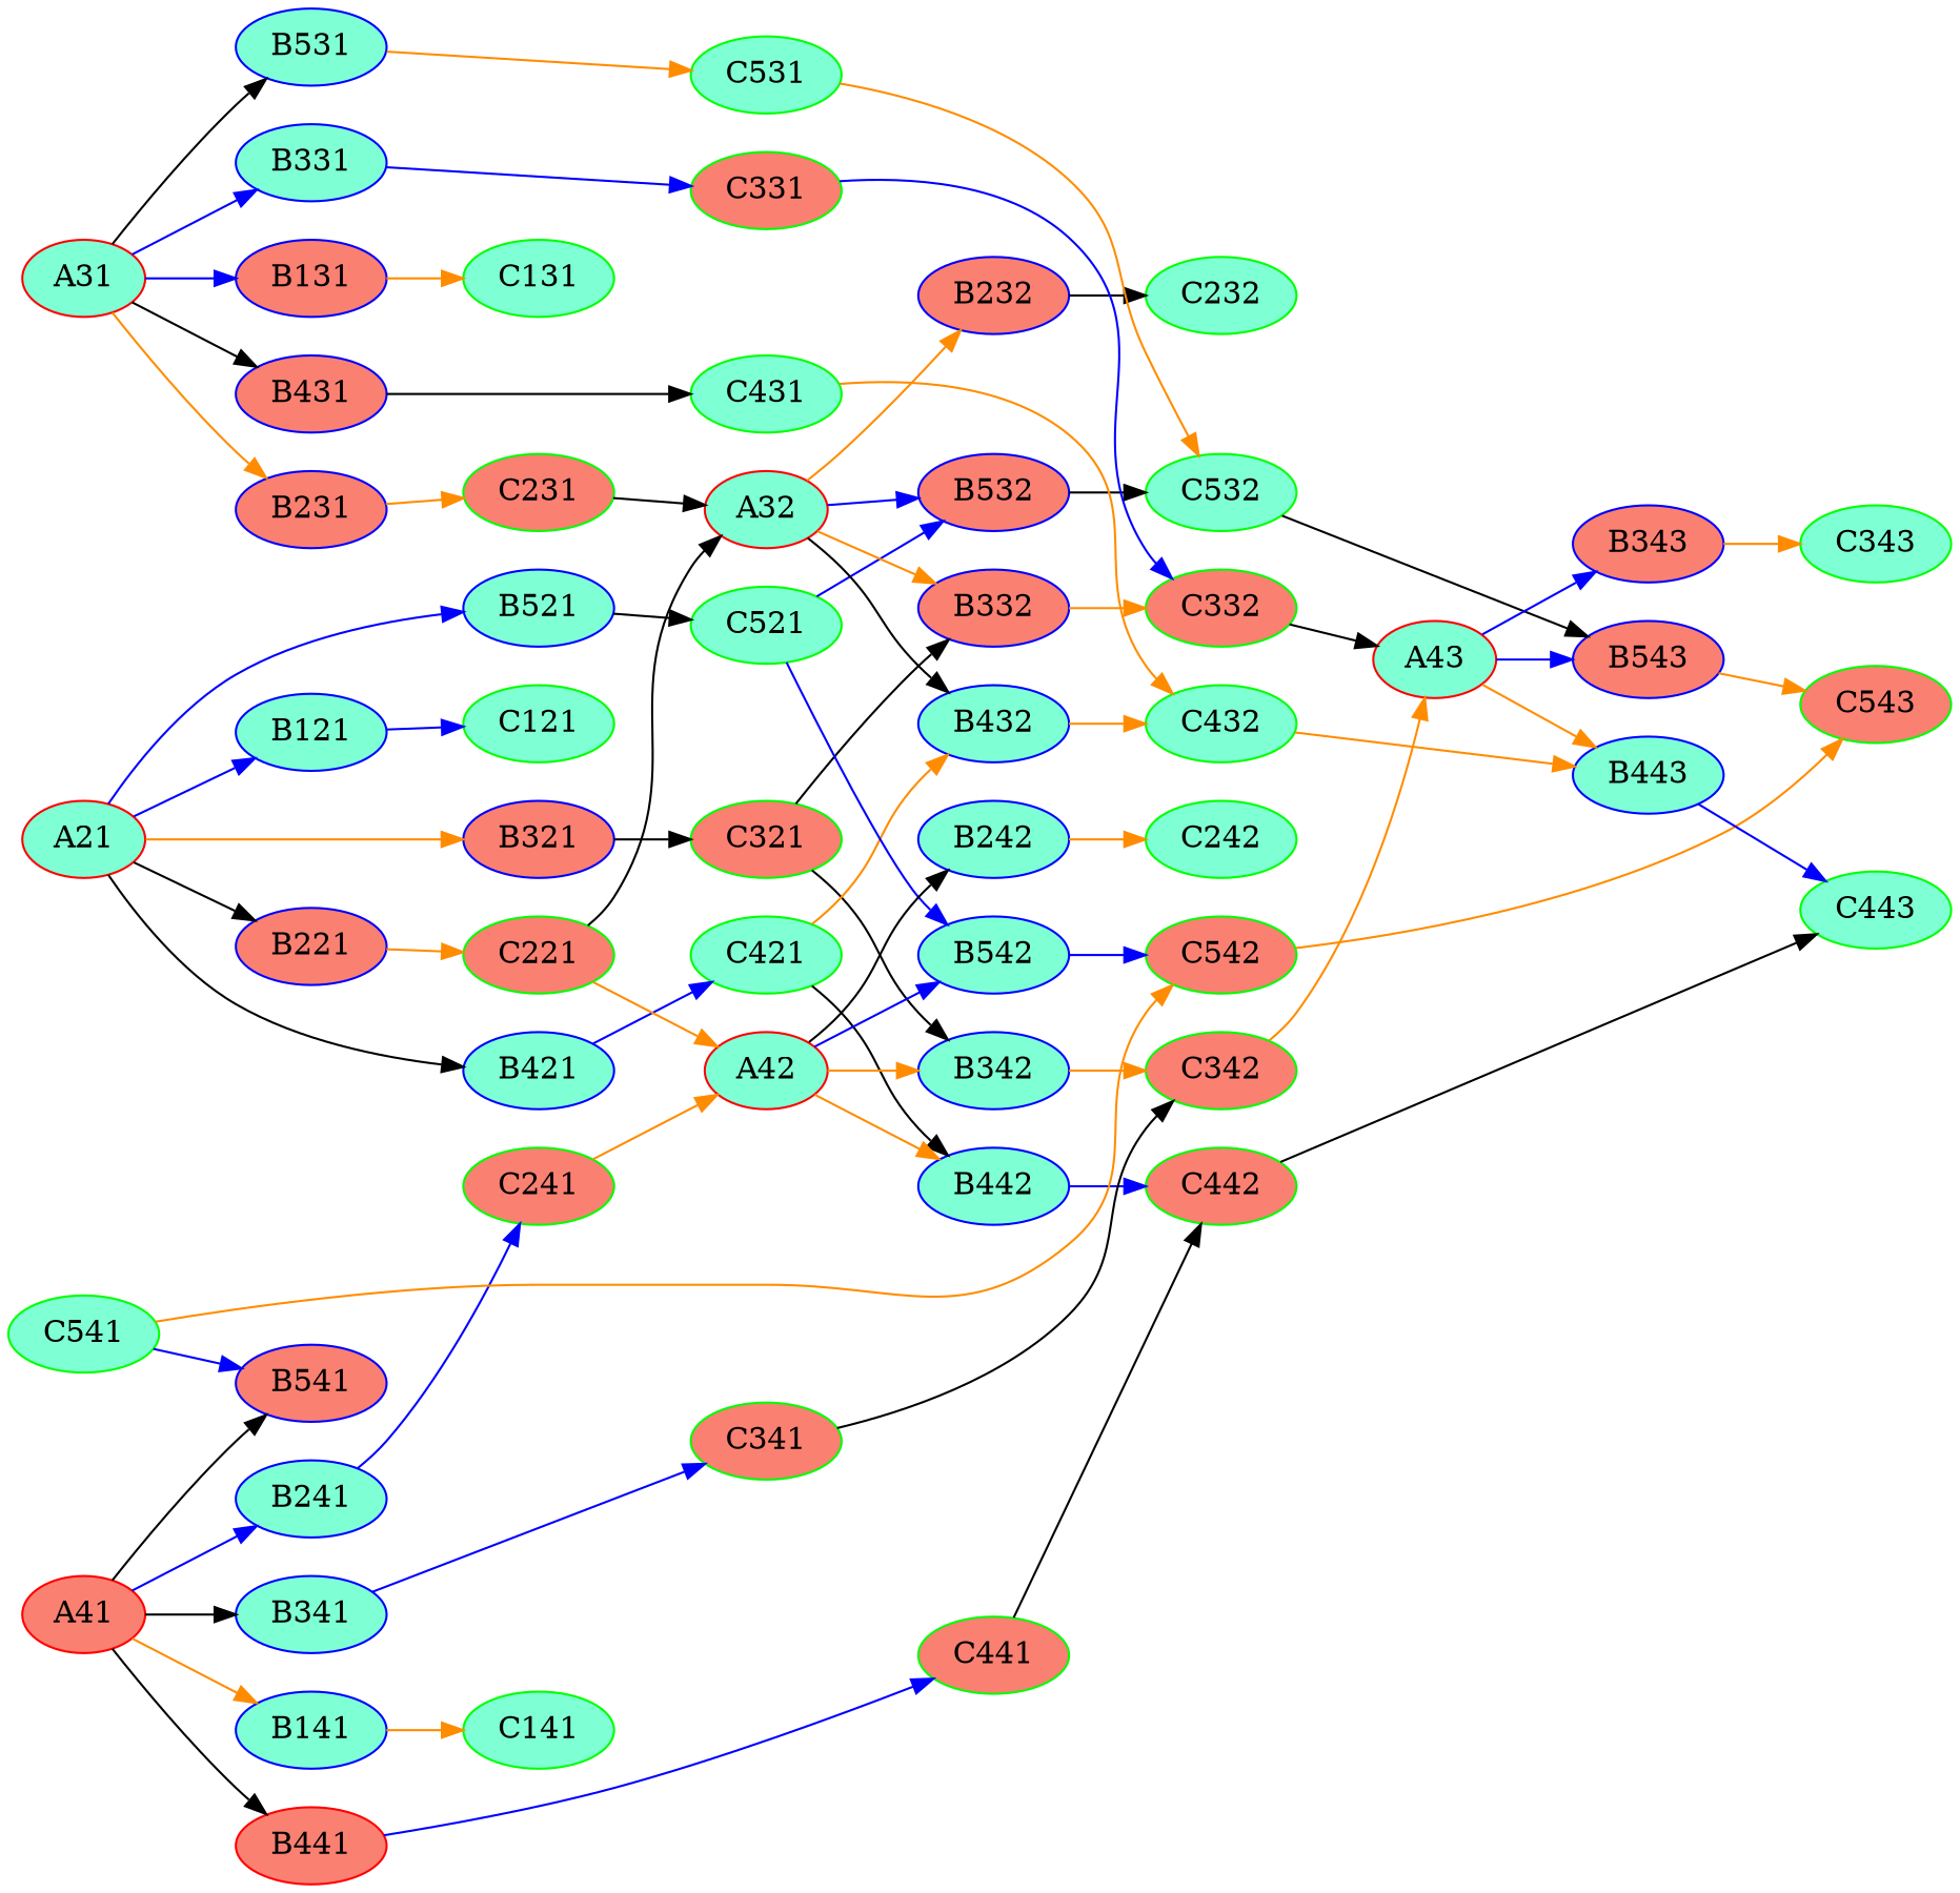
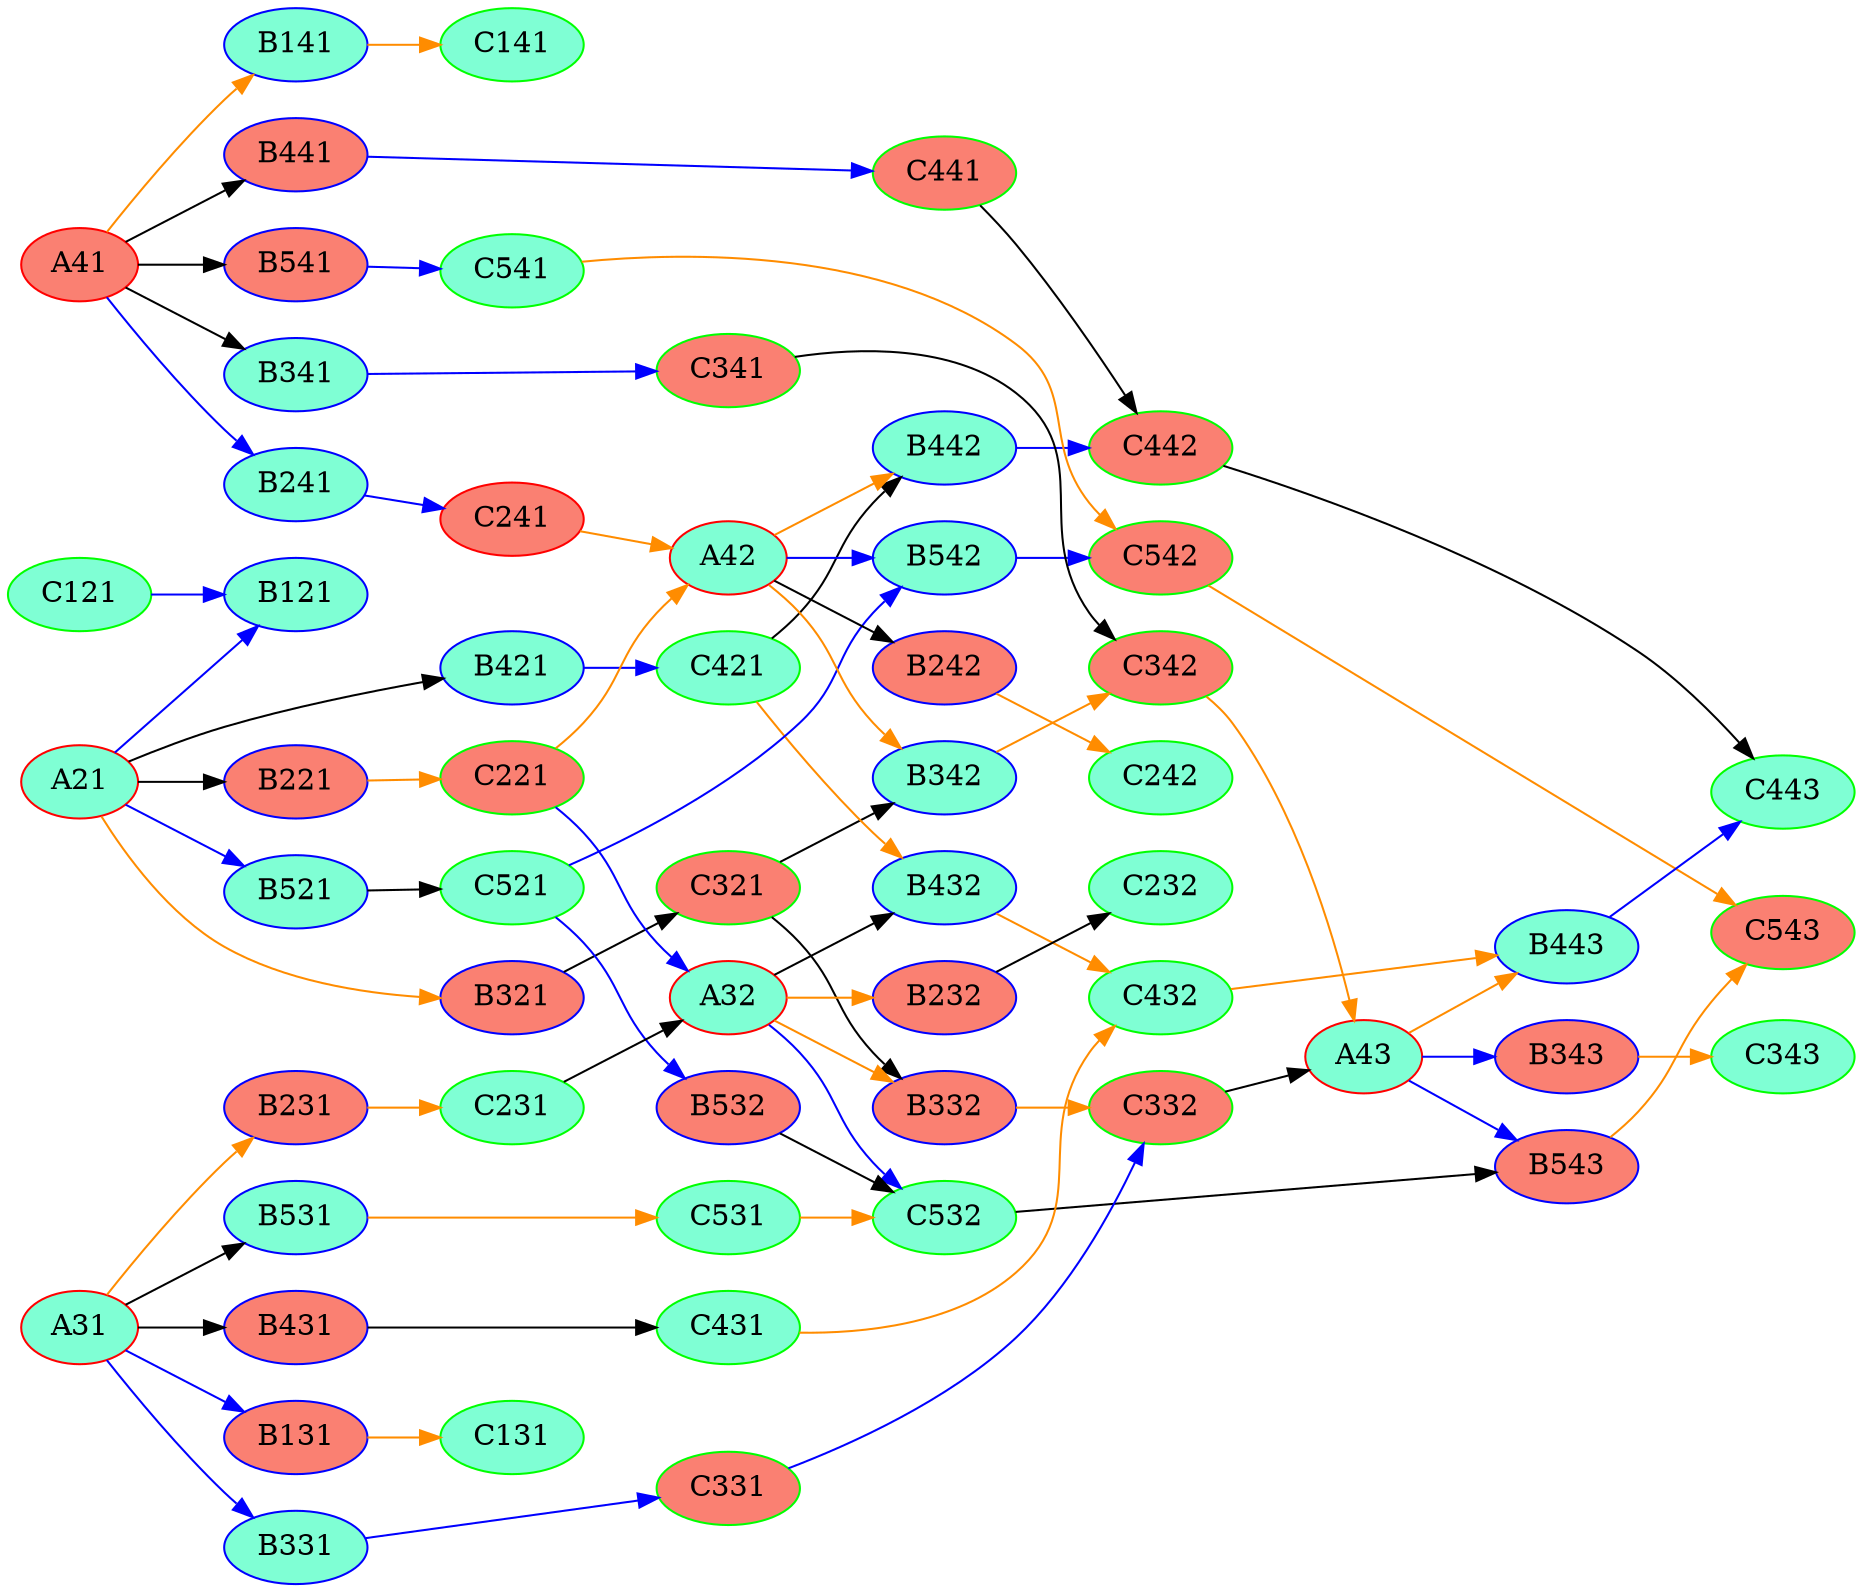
  digraph {
    rankdir=LR
    node [color=blue fillcolor=aquamarine style=filled]
    edge [color=darkorange]
    A21 [color=red]
    B121
    B221 [fillcolor=salmon]
    B321 [fillcolor=salmon]
    B421
    B521
    C121 [color=green]
    C221 [color=green fillcolor=salmon]
    C321 [color=green fillcolor=salmon]
    C421 [color=green]
    C521 [color=green]
    A32 [color=red]
    A42 [color=red]
    B332 [fillcolor=salmon]
    B432
    B532 [fillcolor=salmon]
    B232 [fillcolor=salmon]
    B342
    B442
    B542
-   B242
+   B242 [fillcolor=salmon]
    C332 [color=green fillcolor=salmon]
    C342 [color=green fillcolor=salmon]
    C432 [color=green]
    C442 [color=green fillcolor=salmon]
    C532 [color=green]
    C542 [color=green fillcolor=salmon]
    A31 [color=red]
    B131 [fillcolor=salmon]
    B231 [fillcolor=salmon]
    B331
    B431 [fillcolor=salmon]
    B531
    C131 [color=green]
-   C231 [color=green fillcolor=salmon]
+   C231 [color=green]
    C331 [color=green fillcolor=salmon]
    C431 [color=green]
    C531 [color=green]
    A43 [color=red]
    B443
    B543 [fillcolor=salmon]
    A41 [color=red fillcolor=salmon]
    B141
    B241
    B341
-   B441 [color=red fillcolor=salmon]
+   B441 [fillcolor=salmon]
    B541 [fillcolor=salmon]
    C141 [color=green]
-   C241 [color=green fillcolor=salmon]
+   C241 [color=red fillcolor=salmon]
    C341 [color=green fillcolor=salmon]
    C441 [color=green fillcolor=salmon]
    C541 [color=green]
    C443 [color=green]
    C543 [color=green fillcolor=salmon]
    C232 [color=green]
    B343 [fillcolor=salmon]
    C242 [color=green]
    C343 [color=green]
    A21 -> B121 [color=blue]
    A21 -> B221 [color=black]
    A21 -> B321
    A21 -> B421 [color=black]
    A21 -> B521 [color=blue]
-   B121 -> C121 [color=blue]
+   C121 -> B121 [color=blue]
    B221 -> C221
    B321 -> C321 [color=black]
    B421 -> C421 [color=blue]
    B521 -> C521 [color=black]
-   C221 -> A32 [color=black]
+   C221 -> A32 [color=blue]
    C221 -> A42
    C321 -> B332 [color=black]
    C321 -> B342 [color=black]
    C421 -> B432
    C421 -> B442 [color=black]
    C521 -> B532 [color=blue]
    C521 -> B542 [color=blue]
    A32 -> B332
    A32 -> B432 [color=black]
-   A32 -> B532 [color=blue]
+   A32 -> C532 [color=blue]
    A32 -> B232
    A42 -> B342
    A42 -> B442
    A42 -> B542 [color=blue]
    A42 -> B242 [color=black]
    B332 -> C332
    B432 -> C432
    B532 -> C532 [color=black]
    B232 -> C232 [color=black]
    B342 -> C342
    B442 -> C442 [color=blue]
    B542 -> C542 [color=blue]
    B242 -> C242
    C332 -> A43 [color=black]
    C342 -> A43
    C432 -> B443
    C442 -> C443 [color=black]
    C532 -> B543 [color=black]
    C542 -> C543
    A31 -> B131 [color=blue]
    A31 -> B231
    A31 -> B331 [color=blue]
    A31 -> B431 [color=black]
    A31 -> B531 [color=black]
    B131 -> C131
    B231 -> C231
    B331 -> C331 [color=blue]
    B431 -> C431 [color=black]
    B531 -> C531
    C231 -> A32 [color=black]
    C331 -> C332 [color=blue]
    C431 -> C432
    C531 -> C532
    A43 -> B443
    A43 -> B543 [color=blue]
    A43 -> B343 [color=blue]
    B443 -> C443 [color=blue]
    B543 -> C543
    A41 -> B141
    A41 -> B241 [color=blue]
    A41 -> B341 [color=black]
    A41 -> B441 [color=black]
    A41 -> B541 [color=black]
    B141 -> C141
    B241 -> C241 [color=blue]
    B341 -> C341 [color=blue]
    B441 -> C441 [color=blue]
-   C541 -> B541 [color=blue]
+   B541 -> C541 [color=blue]
    C241 -> A42
    C341 -> C342 [color=black]
    C441 -> C442 [color=black]
    C541 -> C542
    B343 -> C343
  }
